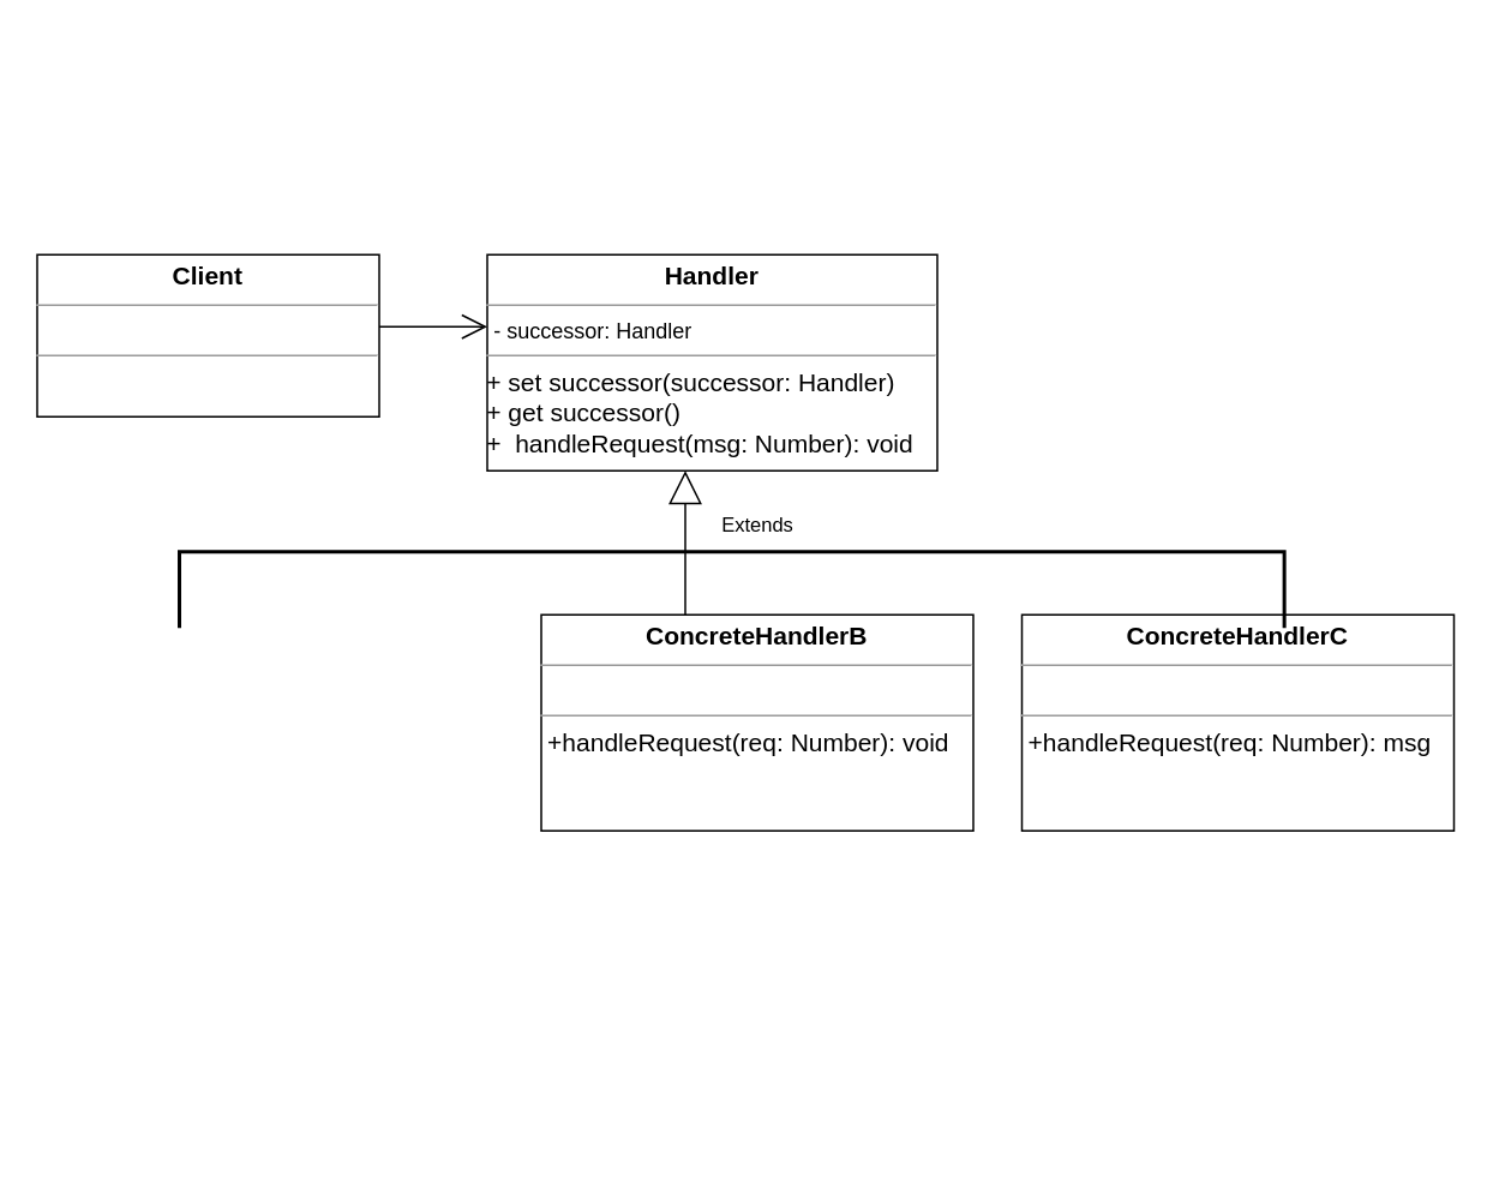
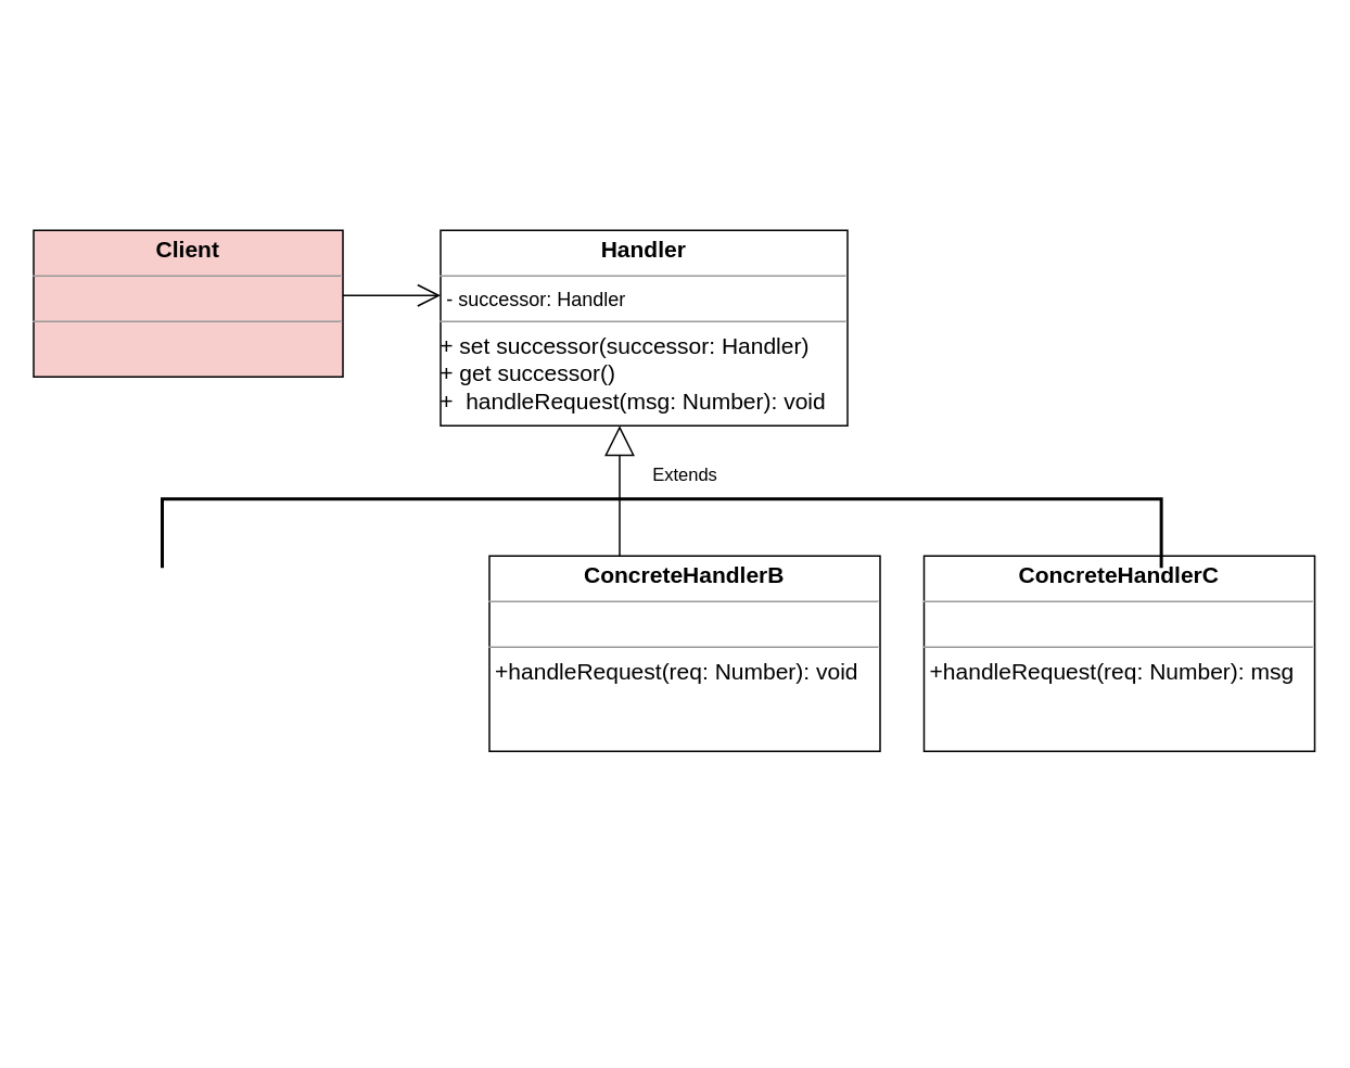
  <mxCell id="0" />
  <mxCell id="1" parent="0" />
  <mxCell id="2" value="&lt;p style=&quot;margin: 4px 0px 0px ; text-align: center ; font-size: 14px&quot;&gt;&lt;b&gt;&lt;font style=&quot;font-size: 14px&quot;&gt;Handler&lt;/font&gt;&lt;/b&gt;&lt;/p&gt;&lt;hr size=&quot;1&quot; style=&quot;font-size: 14px&quot;&gt;&lt;p style=&quot;margin: 0px ; margin-left: 4px&quot;&gt;-&amp;nbsp;successor: Handler&lt;/p&gt;&lt;hr size=&quot;1&quot;&gt;&lt;p style=&quot;margin: 0px ; margin-left: 4px&quot;&gt;&lt;/p&gt;&lt;span style=&quot;font-size: 14px&quot;&gt;+ set successor(successor: Handler)&lt;/span&gt;&lt;br&gt;&lt;span style=&quot;font-size: 14px&quot;&gt;+&amp;nbsp;&lt;/span&gt;&lt;span style=&quot;font-size: 14px&quot;&gt;get successor()&lt;br&gt;&lt;/span&gt;&lt;span style=&quot;font-size: 14px&quot;&gt;+&amp;nbsp;&amp;nbsp;handleRequest(msg: Number): void&amp;nbsp;&lt;/span&gt;" style="verticalAlign=top;align=left;overflow=fill;fontSize=12;fontFamily=Helvetica;html=1;" parent="1" vertex="1"><mxGeometry x="270" y="141" width="250" height="120" as="geometry" /></mxCell>
- <mxCell id="3" value="&lt;p style=&quot;margin: 4px 0px 0px ; text-align: center ; font-size: 14px&quot;&gt;&lt;b&gt;Client&lt;/b&gt;&lt;/p&gt;&lt;hr size=&quot;1&quot; style=&quot;font-size: 14px&quot;&gt;&lt;p style=&quot;margin: 0px ; margin-left: 4px&quot;&gt;&lt;br&gt;&lt;/p&gt;&lt;hr size=&quot;1&quot;&gt;&lt;p style=&quot;margin: 0px ; margin-left: 4px&quot;&gt;&lt;br&gt;&lt;/p&gt;" style="verticalAlign=top;align=left;overflow=fill;fontSize=12;fontFamily=Helvetica;html=1;" parent="1" vertex="1"><mxGeometry x="20" y="141" width="190" height="90" as="geometry" /></mxCell>
+ <mxCell id="3" value="&lt;p style=&quot;margin: 4px 0px 0px ; text-align: center ; font-size: 14px&quot;&gt;&lt;b&gt;Client&lt;/b&gt;&lt;/p&gt;&lt;hr size=&quot;1&quot; style=&quot;font-size: 14px&quot;&gt;&lt;p style=&quot;margin: 0px ; margin-left: 4px&quot;&gt;&lt;br&gt;&lt;/p&gt;&lt;hr size=&quot;1&quot;&gt;&lt;p style=&quot;margin: 0px ; margin-left: 4px&quot;&gt;&lt;br&gt;&lt;/p&gt;" style="verticalAlign=top;align=left;overflow=fill;fontSize=12;fontFamily=Helvetica;html=1;fillColor=#f8cecc;" parent="1" vertex="1"><mxGeometry x="20" y="141" width="190" height="90" as="geometry" /></mxCell>
  <mxCell id="4" value="" style="endArrow=open;endFill=1;endSize=12;html=1;" parent="1" edge="1"><mxGeometry width="160" relative="1" as="geometry"><mxPoint x="210" y="181" as="sourcePoint" /><mxPoint x="270" y="181" as="targetPoint" /></mxGeometry></mxCell>
  <mxCell id="5" value="&lt;p style=&quot;margin: 4px 0px 0px ; text-align: center&quot;&gt;&lt;span style=&quot;font-size: 14px&quot;&gt;&lt;b&gt;ConcreteHandlerB&lt;/b&gt;&lt;/span&gt;&lt;br&gt;&lt;/p&gt;&lt;hr size=&quot;1&quot; style=&quot;font-size: 14px&quot;&gt;&lt;p style=&quot;margin: 0px ; margin-left: 4px&quot;&gt;&lt;br&gt;&lt;/p&gt;&lt;hr size=&quot;1&quot;&gt;&lt;p style=&quot;margin: 0px ; margin-left: 4px&quot;&gt;&lt;/p&gt;&lt;span style=&quot;font-size: 14px&quot;&gt;&amp;nbsp;+handleRequest(req: Number): void&amp;nbsp;&lt;/span&gt;" style="verticalAlign=top;align=left;overflow=fill;fontSize=12;fontFamily=Helvetica;html=1;" vertex="1" parent="1"><mxGeometry x="300" y="341" width="240" height="120" as="geometry" /></mxCell>
  <mxCell id="6" value="&lt;p style=&quot;margin: 4px 0px 0px ; text-align: center&quot;&gt;&lt;span style=&quot;font-size: 14px&quot;&gt;&lt;b&gt;ConcreteHandlerC&lt;/b&gt;&lt;/span&gt;&lt;br&gt;&lt;/p&gt;&lt;hr size=&quot;1&quot; style=&quot;font-size: 14px&quot;&gt;&lt;p style=&quot;margin: 0px ; margin-left: 4px&quot;&gt;&lt;br&gt;&lt;/p&gt;&lt;hr size=&quot;1&quot;&gt;&lt;p style=&quot;margin: 0px ; margin-left: 4px&quot;&gt;&lt;/p&gt;&lt;span style=&quot;font-size: 14px&quot;&gt;&amp;nbsp;+handleRequest(req: Number): msg&amp;nbsp;&lt;/span&gt;" style="verticalAlign=top;align=left;overflow=fill;fontSize=12;fontFamily=Helvetica;html=1;" vertex="1" parent="1"><mxGeometry x="567" y="341" width="240" height="120" as="geometry" /></mxCell>
  <mxCell id="7" value="" style="strokeWidth=2;html=1;shape=mxgraph.flowchart.annotation_1;align=left;pointerEvents=1;rotation=90;" vertex="1" parent="1"><mxGeometry x="384.75" y="20.25" width="42.25" height="613.75" as="geometry" /></mxCell>
  <mxCell id="8" value="Extends" style="endArrow=block;endSize=16;endFill=0;html=1;entryX=0.44;entryY=1;entryDx=0;entryDy=0;entryPerimeter=0;" edge="1" parent="1" target="2"><mxGeometry x="0.25" y="-40" width="160" relative="1" as="geometry"><mxPoint x="380" y="341" as="sourcePoint" /><mxPoint x="485.88" y="326.63" as="targetPoint" /><mxPoint as="offset" /></mxGeometry></mxCell>
